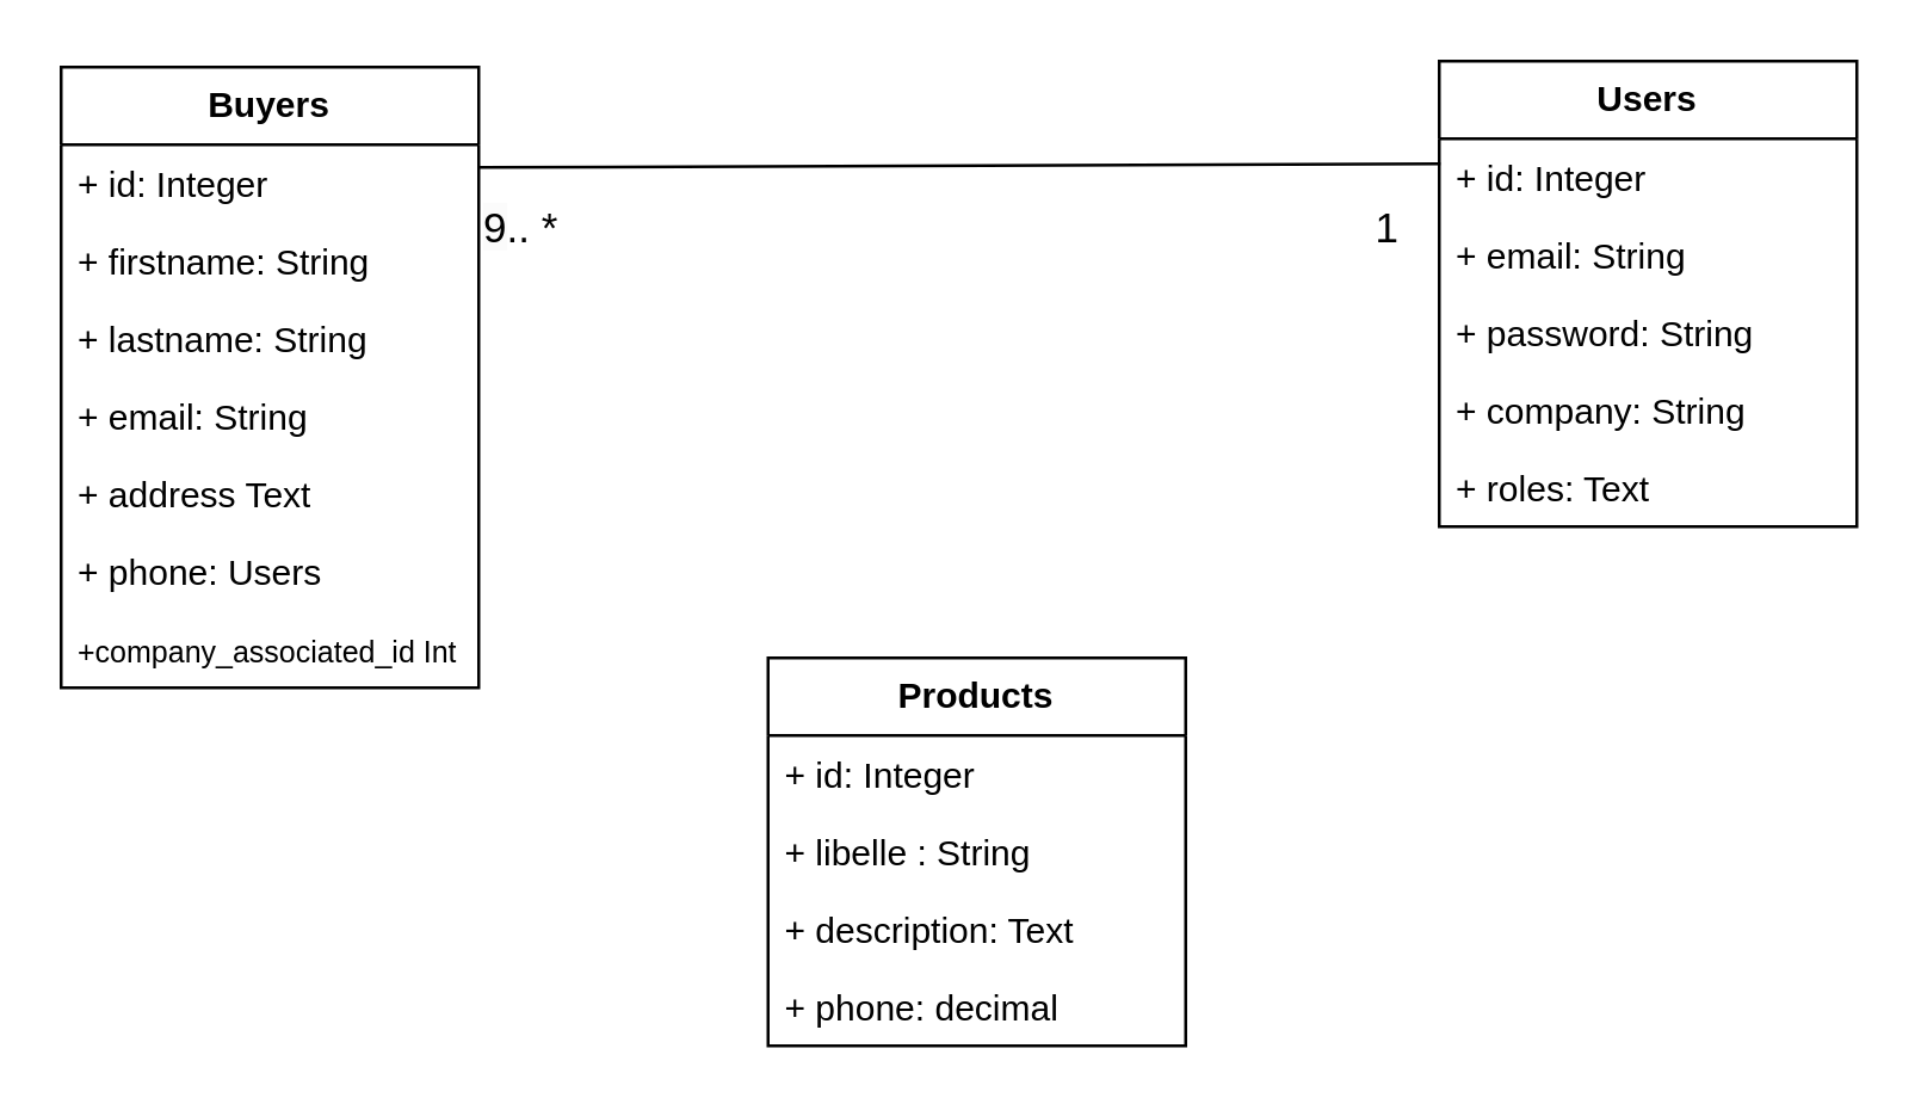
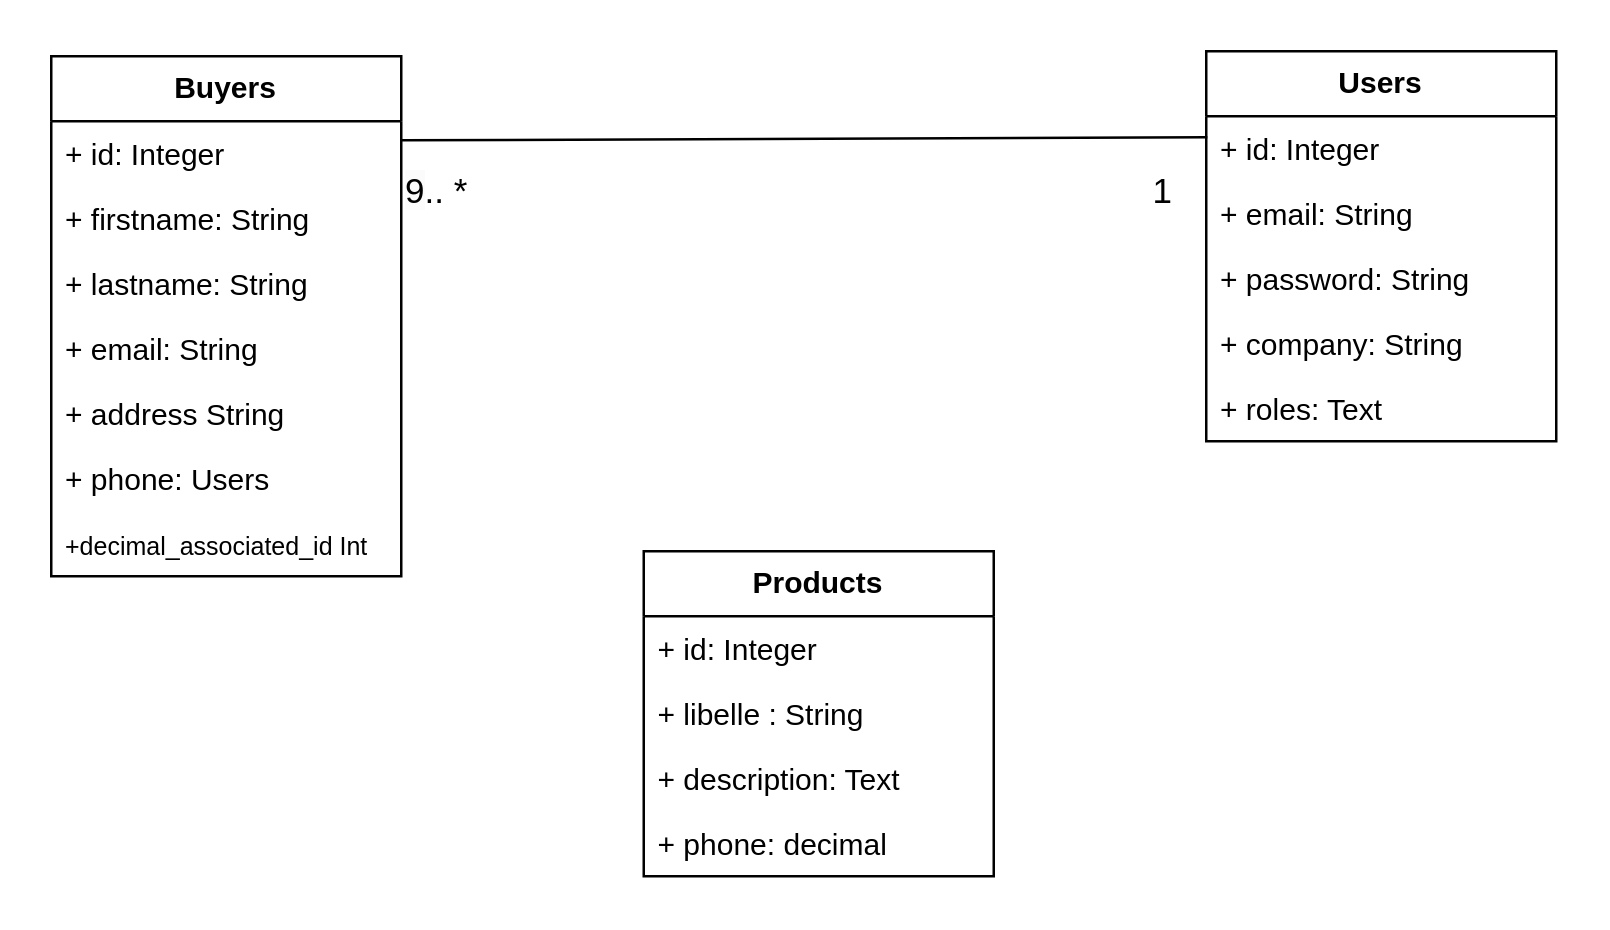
  <mxCell id="0" />
  <mxCell id="1" parent="0" />
  <mxCell id="2" value="&lt;b&gt;Buyers&lt;/b&gt;" style="swimlane;fontStyle=0;childLayout=stackLayout;horizontal=1;startSize=26;fillColor=none;horizontalStack=0;resizeParent=1;resizeParentMax=0;resizeLast=0;collapsible=1;marginBottom=0;whiteSpace=wrap;html=1;" parent="1" vertex="1"><mxGeometry x="20" y="22" width="140" height="208" as="geometry" /></mxCell>
  <mxCell id="3" value="+ id: Integer" style="text;strokeColor=none;fillColor=none;align=left;verticalAlign=top;spacingLeft=4;spacingRight=4;overflow=hidden;rotatable=0;points=[[0,0.5],[1,0.5]];portConstraint=eastwest;whiteSpace=wrap;html=1;" parent="2" vertex="1"><mxGeometry y="26" width="140" height="26" as="geometry" /></mxCell>
  <mxCell id="4" value="+ firstname: String" style="text;strokeColor=none;fillColor=none;align=left;verticalAlign=top;spacingLeft=4;spacingRight=4;overflow=hidden;rotatable=0;points=[[0,0.5],[1,0.5]];portConstraint=eastwest;whiteSpace=wrap;html=1;" parent="2" vertex="1"><mxGeometry y="52" width="140" height="26" as="geometry" /></mxCell>
  <mxCell id="5" value="+ lastname: String" style="text;strokeColor=none;fillColor=none;align=left;verticalAlign=top;spacingLeft=4;spacingRight=4;overflow=hidden;rotatable=0;points=[[0,0.5],[1,0.5]];portConstraint=eastwest;whiteSpace=wrap;html=1;" parent="2" vertex="1"><mxGeometry y="78" width="140" height="26" as="geometry" /></mxCell>
  <mxCell id="6" value="+ email: String" style="text;strokeColor=none;fillColor=none;align=left;verticalAlign=top;spacingLeft=4;spacingRight=4;overflow=hidden;rotatable=0;points=[[0,0.5],[1,0.5]];portConstraint=eastwest;whiteSpace=wrap;html=1;" parent="2" vertex="1"><mxGeometry y="104" width="140" height="26" as="geometry" /></mxCell>
- <mxCell id="7" value="+ address Text" style="text;strokeColor=none;fillColor=none;align=left;verticalAlign=top;spacingLeft=4;spacingRight=4;overflow=hidden;rotatable=0;points=[[0,0.5],[1,0.5]];portConstraint=eastwest;whiteSpace=wrap;html=1;" parent="2" vertex="1"><mxGeometry y="130" width="140" height="26" as="geometry" /></mxCell>
+ <mxCell id="7" value="+ address String" style="text;strokeColor=none;fillColor=none;align=left;verticalAlign=top;spacingLeft=4;spacingRight=4;overflow=hidden;rotatable=0;points=[[0,0.5],[1,0.5]];portConstraint=eastwest;whiteSpace=wrap;html=1;" parent="2" vertex="1"><mxGeometry y="130" width="140" height="26" as="geometry" /></mxCell>
  <mxCell id="8" value="+ phone: Users" style="text;strokeColor=none;fillColor=none;align=left;verticalAlign=top;spacingLeft=4;spacingRight=4;overflow=hidden;rotatable=0;points=[[0,0.5],[1,0.5]];portConstraint=eastwest;whiteSpace=wrap;html=1;" vertex="1" parent="2"><mxGeometry y="156" width="140" height="26" as="geometry" /></mxCell>
- <mxCell id="9" value="&lt;div&gt;&lt;font style=&quot;font-size: 10px;&quot;&gt;+company_associated_id Int&lt;/font&gt;&lt;/div&gt;" style="text;strokeColor=none;fillColor=none;align=left;verticalAlign=top;spacingLeft=4;spacingRight=4;overflow=hidden;rotatable=0;points=[[0,0.5],[1,0.5]];portConstraint=eastwest;whiteSpace=wrap;html=1;" parent="2" vertex="1"><mxGeometry y="182" width="140" height="26" as="geometry" /></mxCell>
+ <mxCell id="9" value="&lt;div&gt;&lt;font style=&quot;font-size: 10px;&quot;&gt;+decimal_associated_id Int&lt;/font&gt;&lt;/div&gt;" style="text;strokeColor=none;fillColor=none;align=left;verticalAlign=top;spacingLeft=4;spacingRight=4;overflow=hidden;rotatable=0;points=[[0,0.5],[1,0.5]];portConstraint=eastwest;whiteSpace=wrap;html=1;" parent="2" vertex="1"><mxGeometry y="182" width="140" height="26" as="geometry" /></mxCell>
  <mxCell id="10" value="&lt;b&gt;Products&lt;/b&gt;" style="swimlane;fontStyle=0;childLayout=stackLayout;horizontal=1;startSize=26;fillColor=none;horizontalStack=0;resizeParent=1;resizeParentMax=0;resizeLast=0;collapsible=1;marginBottom=0;whiteSpace=wrap;html=1;" parent="1" vertex="1"><mxGeometry x="257" y="220" width="140" height="130" as="geometry" /></mxCell>
  <mxCell id="11" value="+ id: Integer" style="text;strokeColor=none;fillColor=none;align=left;verticalAlign=top;spacingLeft=4;spacingRight=4;overflow=hidden;rotatable=0;points=[[0,0.5],[1,0.5]];portConstraint=eastwest;whiteSpace=wrap;html=1;" parent="10" vertex="1"><mxGeometry y="26" width="140" height="26" as="geometry" /></mxCell>
  <mxCell id="12" value="+ libelle : String" style="text;strokeColor=none;fillColor=none;align=left;verticalAlign=top;spacingLeft=4;spacingRight=4;overflow=hidden;rotatable=0;points=[[0,0.5],[1,0.5]];portConstraint=eastwest;whiteSpace=wrap;html=1;" parent="10" vertex="1"><mxGeometry y="52" width="140" height="26" as="geometry" /></mxCell>
  <mxCell id="13" value="&lt;font style=&quot;font-size: 12px;&quot;&gt;+ description: Text&lt;/font&gt;" style="text;strokeColor=none;fillColor=none;align=left;verticalAlign=top;spacingLeft=4;spacingRight=4;overflow=hidden;rotatable=0;points=[[0,0.5],[1,0.5]];portConstraint=eastwest;whiteSpace=wrap;html=1;" parent="10" vertex="1"><mxGeometry y="78" width="140" height="26" as="geometry" /></mxCell>
  <mxCell id="14" value="&lt;font style=&quot;font-size: 12px;&quot;&gt;+ phone: decimal&lt;br&gt;&lt;/font&gt;" style="text;strokeColor=none;fillColor=none;align=left;verticalAlign=top;spacingLeft=4;spacingRight=4;overflow=hidden;rotatable=0;points=[[0,0.5],[1,0.5]];portConstraint=eastwest;whiteSpace=wrap;html=1;" parent="10" vertex="1"><mxGeometry y="104" width="140" height="26" as="geometry" /></mxCell>
  <mxCell id="15" value="&lt;b&gt;Users&lt;/b&gt;" style="swimlane;fontStyle=0;childLayout=stackLayout;horizontal=1;startSize=26;fillColor=none;horizontalStack=0;resizeParent=1;resizeParentMax=0;resizeLast=0;collapsible=1;marginBottom=0;whiteSpace=wrap;html=1;" parent="1" vertex="1"><mxGeometry x="482" y="20" width="140" height="156" as="geometry" /></mxCell>
  <mxCell id="16" value="+ id: Integer" style="text;strokeColor=none;fillColor=none;align=left;verticalAlign=top;spacingLeft=4;spacingRight=4;overflow=hidden;rotatable=0;points=[[0,0.5],[1,0.5]];portConstraint=eastwest;whiteSpace=wrap;html=1;" parent="15" vertex="1"><mxGeometry y="26" width="140" height="26" as="geometry" /></mxCell>
  <mxCell id="17" value="&lt;font style=&quot;font-size: 12px;&quot;&gt;+ email: String&lt;/font&gt;" style="text;strokeColor=none;fillColor=none;align=left;verticalAlign=top;spacingLeft=4;spacingRight=4;overflow=hidden;rotatable=0;points=[[0,0.5],[1,0.5]];portConstraint=eastwest;whiteSpace=wrap;html=1;" parent="15" vertex="1"><mxGeometry y="52" width="140" height="26" as="geometry" /></mxCell>
  <mxCell id="18" value="&lt;font style=&quot;font-size: 12px;&quot;&gt;+ password: String&lt;/font&gt;" style="text;strokeColor=none;fillColor=none;align=left;verticalAlign=top;spacingLeft=4;spacingRight=4;overflow=hidden;rotatable=0;points=[[0,0.5],[1,0.5]];portConstraint=eastwest;whiteSpace=wrap;html=1;" parent="15" vertex="1"><mxGeometry y="78" width="140" height="26" as="geometry" /></mxCell>
  <mxCell id="19" value="&lt;font style=&quot;font-size: 12px;&quot;&gt;+ company: String&lt;/font&gt;" style="text;strokeColor=none;fillColor=none;align=left;verticalAlign=top;spacingLeft=4;spacingRight=4;overflow=hidden;rotatable=0;points=[[0,0.5],[1,0.5]];portConstraint=eastwest;whiteSpace=wrap;html=1;" parent="15" vertex="1"><mxGeometry y="104" width="140" height="26" as="geometry" /></mxCell>
  <mxCell id="20" value="&lt;font style=&quot;font-size: 12px;&quot;&gt;+ roles: Text&lt;/font&gt;" style="text;strokeColor=none;fillColor=none;align=left;verticalAlign=top;spacingLeft=4;spacingRight=4;overflow=hidden;rotatable=0;points=[[0,0.5],[1,0.5]];portConstraint=eastwest;whiteSpace=wrap;html=1;" vertex="1" parent="15"><mxGeometry y="130" width="140" height="26" as="geometry" /></mxCell>
  <mxCell id="21" value="" style="endArrow=none;html=1;rounded=0;entryX=0.003;entryY=0.322;entryDx=0;entryDy=0;entryPerimeter=0;exitX=1.001;exitY=0.293;exitDx=0;exitDy=0;exitPerimeter=0;" parent="1" source="3" target="16" edge="1"><mxGeometry relative="1" as="geometry"><mxPoint x="67" y="255" as="sourcePoint" /><mxPoint x="184" y="60" as="targetPoint" /></mxGeometry></mxCell>
  <mxCell id="22" value="" style="resizable=0;html=1;whiteSpace=wrap;align=right;verticalAlign=bottom;" parent="21" connectable="0" vertex="1"><mxGeometry x="1" relative="1" as="geometry" /></mxCell>
  <mxCell id="23" value="&lt;font style=&quot;font-size: 14px;&quot;&gt;&lt;span style=&quot;color: rgb(0, 0, 0); font-family: Helvetica; font-style: normal; font-variant-ligatures: normal; font-variant-caps: normal; font-weight: 400; letter-spacing: normal; text-align: right; text-indent: 0px; text-transform: none; word-spacing: 0px; -webkit-text-stroke-width: 0px; background-color: rgb(251, 251, 251); text-decoration-thickness: initial; text-decoration-style: initial; text-decoration-color: initial; float: none; display: inline !important;&quot;&gt;9&lt;/span&gt;.. *&lt;/font&gt;" style="text;whiteSpace=wrap;html=1;" parent="1" vertex="1"><mxGeometry x="160" y="61" width="60" height="40" as="geometry" /></mxCell>
  <mxCell id="24" value="&lt;font style=&quot;font-size: 14px;&quot;&gt;1&lt;/font&gt;" style="text;whiteSpace=wrap;html=1;" parent="1" vertex="1"><mxGeometry x="459" y="61" width="60" height="40" as="geometry" /></mxCell>
